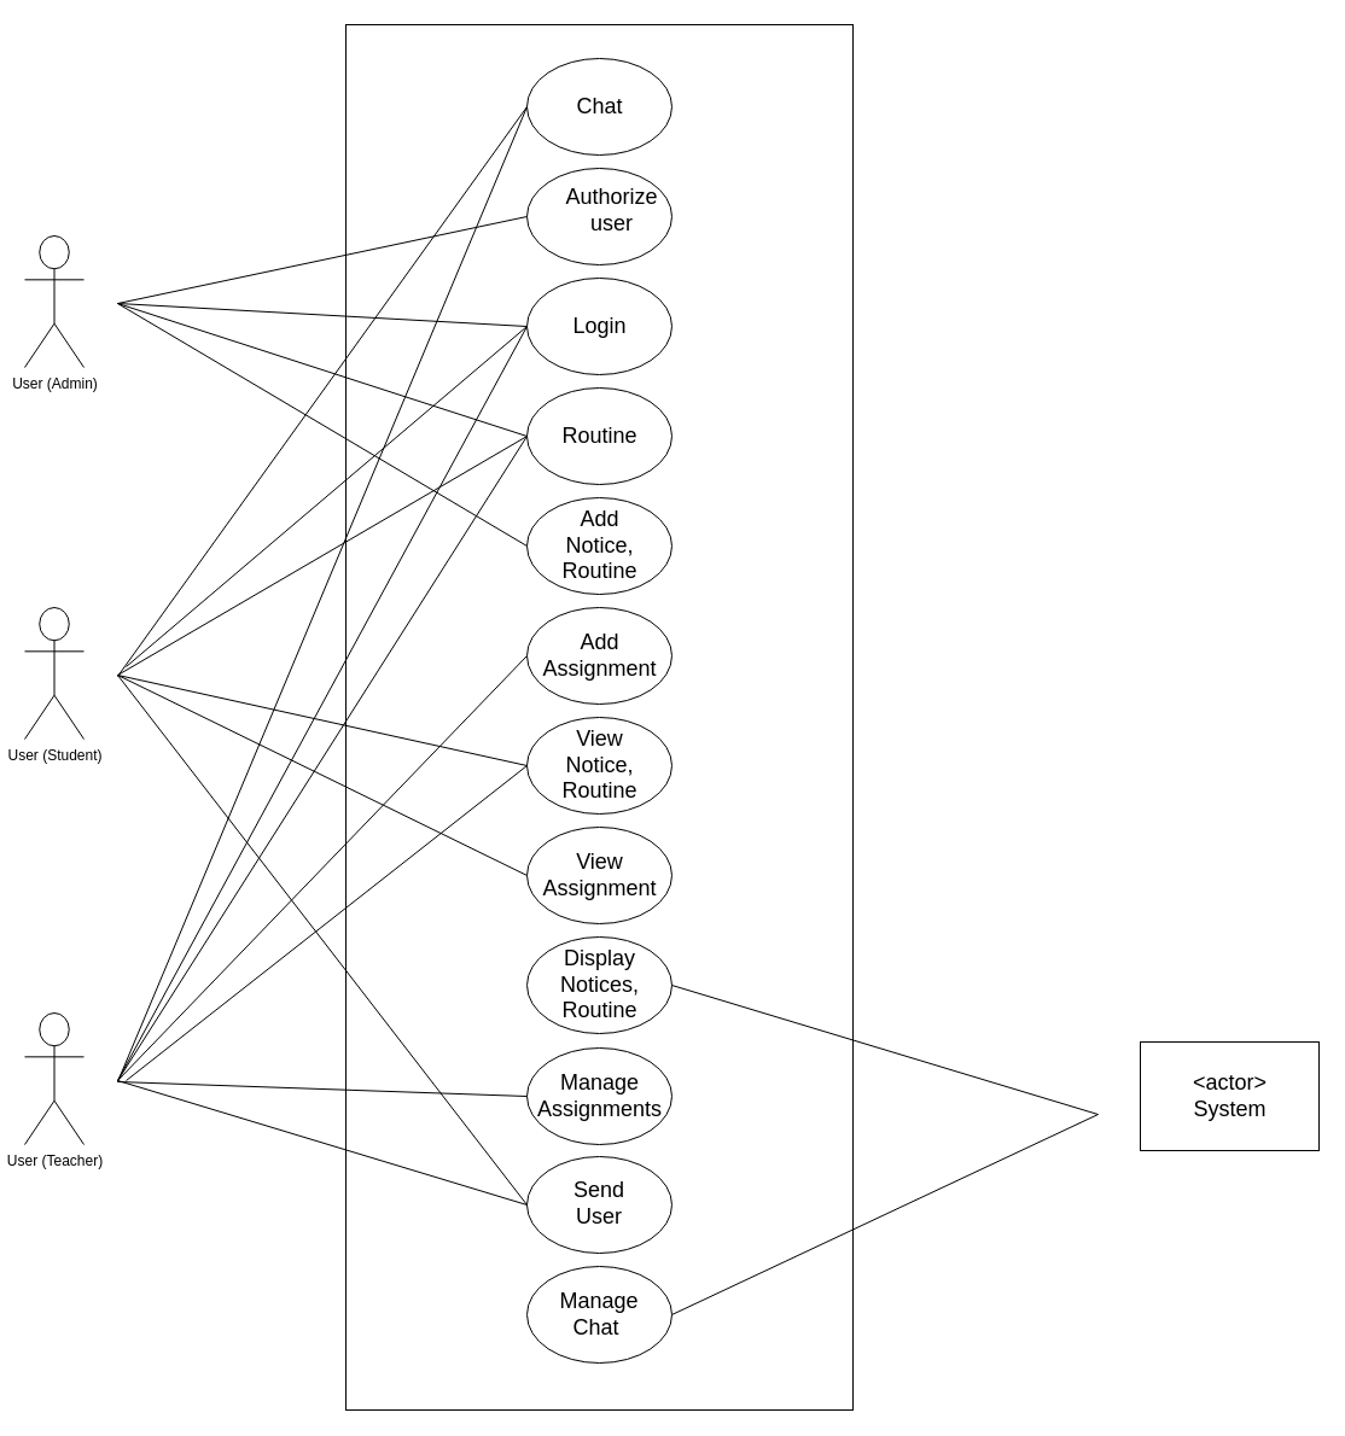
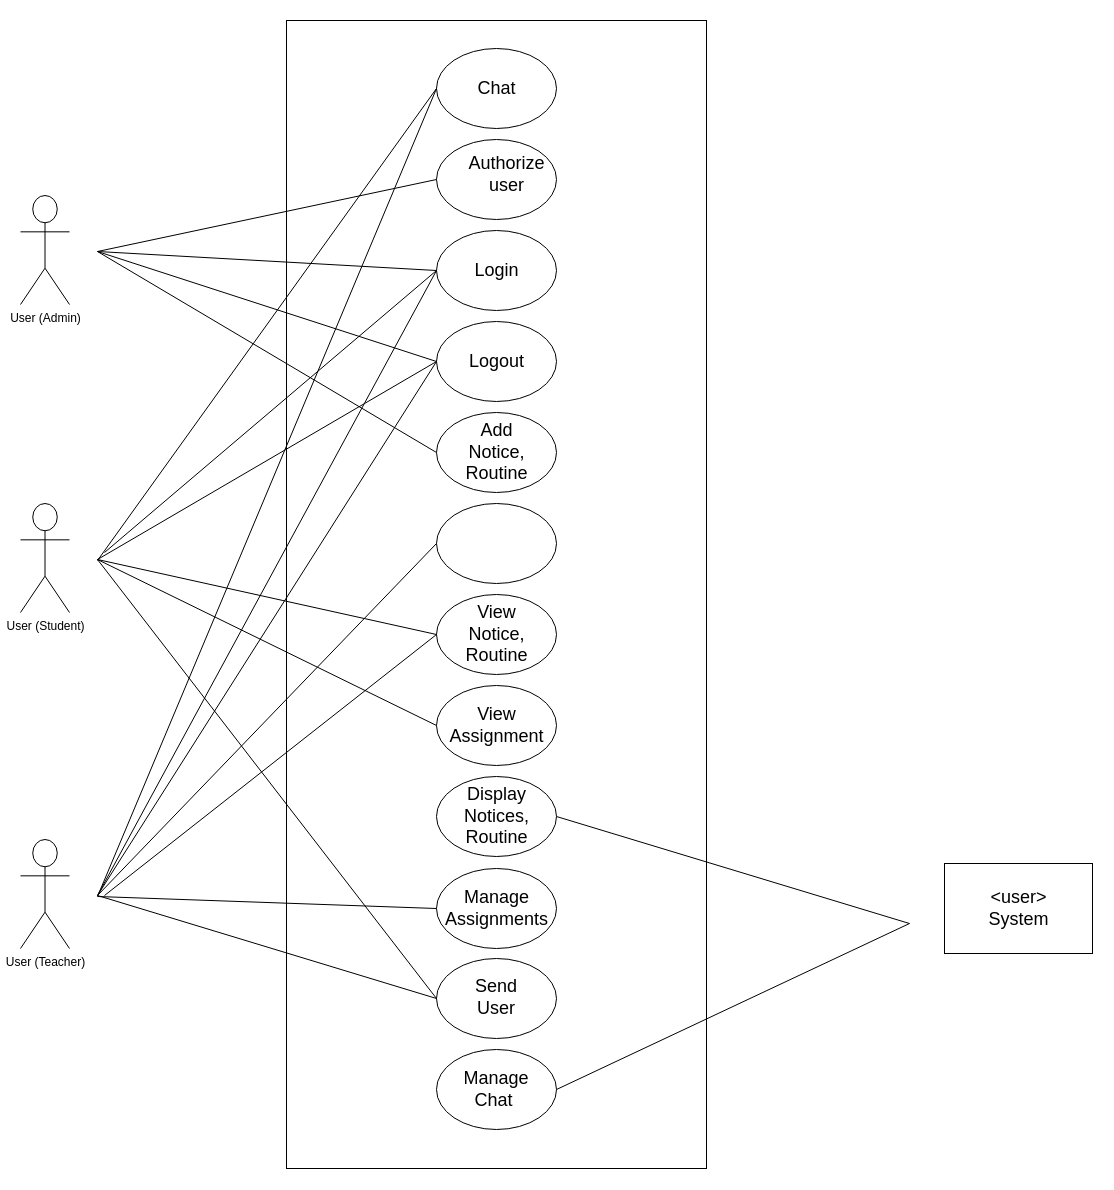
  <mxCell id="0" />
  <mxCell id="1" parent="0" />
  <mxCell id="2" value="" style="rounded=0;whiteSpace=wrap;html=1;" parent="1" vertex="1"><mxGeometry x="286" y="20" width="420" height="1148" as="geometry" /></mxCell>
  <mxCell id="3" value="User (Admin)" style="shape=umlActor;verticalLabelPosition=bottom;verticalAlign=top;html=1;outlineConnect=0;" parent="1" vertex="1"><mxGeometry x="20" y="195" width="49" height="109" as="geometry" /></mxCell>
  <mxCell id="4" value="User (Student)" style="shape=umlActor;verticalLabelPosition=bottom;verticalAlign=top;html=1;outlineConnect=0;" parent="1" vertex="1"><mxGeometry x="20" y="503" width="49" height="109" as="geometry" /></mxCell>
  <mxCell id="5" value="User (Teacher)" style="shape=umlActor;verticalLabelPosition=bottom;verticalAlign=top;html=1;outlineConnect=0;" parent="1" vertex="1"><mxGeometry x="20" y="839" width="49" height="109" as="geometry" /></mxCell>
  <mxCell id="6" value="" style="rounded=0;whiteSpace=wrap;html=1;" parent="1" vertex="1"><mxGeometry x="944" y="863" width="148" height="90" as="geometry" /></mxCell>
- <mxCell id="7" value="&amp;lt;actor&amp;gt;&lt;br style=&quot;font-size: 18px;&quot;&gt;System" style="text;html=1;strokeColor=none;fillColor=none;align=center;verticalAlign=middle;whiteSpace=wrap;rounded=0;fontSize=18;" parent="1" vertex="1"><mxGeometry x="951.5" y="869.5" width="133" height="77" as="geometry" /></mxCell>
+ <mxCell id="7" value="&amp;lt;user&amp;gt;&lt;br style=&quot;font-size: 18px;&quot;&gt;System" style="text;html=1;strokeColor=none;fillColor=none;align=center;verticalAlign=middle;whiteSpace=wrap;rounded=0;fontSize=18;" parent="1" vertex="1"><mxGeometry x="951.5" y="869.5" width="133" height="77" as="geometry" /></mxCell>
  <mxCell id="8" value="" style="ellipse;whiteSpace=wrap;html=1;fontSize=18;" parent="1" vertex="1"><mxGeometry x="436" y="48" width="120" height="80" as="geometry" /></mxCell>
  <mxCell id="9" value="" style="ellipse;whiteSpace=wrap;html=1;fontSize=18;" parent="1" vertex="1"><mxGeometry x="436" y="139" width="120" height="80" as="geometry" /></mxCell>
  <mxCell id="10" value="" style="ellipse;whiteSpace=wrap;html=1;fontSize=18;" parent="1" vertex="1"><mxGeometry x="436" y="230" width="120" height="80" as="geometry" /></mxCell>
  <mxCell id="11" value="" style="ellipse;whiteSpace=wrap;html=1;fontSize=18;" parent="1" vertex="1"><mxGeometry x="436" y="321" width="120" height="80" as="geometry" /></mxCell>
  <mxCell id="12" value="" style="ellipse;whiteSpace=wrap;html=1;fontSize=18;" parent="1" vertex="1"><mxGeometry x="436" y="412" width="120" height="80" as="geometry" /></mxCell>
  <mxCell id="13" value="" style="ellipse;whiteSpace=wrap;html=1;fontSize=18;" parent="1" vertex="1"><mxGeometry x="436" y="503" width="120" height="80" as="geometry" /></mxCell>
  <mxCell id="14" value="" style="ellipse;whiteSpace=wrap;html=1;fontSize=18;" parent="1" vertex="1"><mxGeometry x="436" y="594" width="120" height="80" as="geometry" /></mxCell>
  <mxCell id="15" value="" style="ellipse;whiteSpace=wrap;html=1;fontSize=18;" parent="1" vertex="1"><mxGeometry x="436" y="685" width="120" height="80" as="geometry" /></mxCell>
  <mxCell id="16" value="" style="ellipse;whiteSpace=wrap;html=1;fontSize=18;" parent="1" vertex="1"><mxGeometry x="436" y="776" width="120" height="80" as="geometry" /></mxCell>
  <mxCell id="17" value="" style="ellipse;whiteSpace=wrap;html=1;fontSize=18;" parent="1" vertex="1"><mxGeometry x="436" y="868" width="120" height="80" as="geometry" /></mxCell>
  <mxCell id="18" value="" style="ellipse;whiteSpace=wrap;html=1;fontSize=18;" parent="1" vertex="1"><mxGeometry x="436" y="958" width="120" height="80" as="geometry" /></mxCell>
  <mxCell id="19" value="" style="ellipse;whiteSpace=wrap;html=1;fontSize=18;" parent="1" vertex="1"><mxGeometry x="436" y="1049" width="120" height="80" as="geometry" /></mxCell>
  <mxCell id="20" value="Chat" style="text;html=1;strokeColor=none;fillColor=none;align=center;verticalAlign=middle;whiteSpace=wrap;rounded=0;fontSize=18;" parent="1" vertex="1"><mxGeometry x="450.5" y="63.5" width="91" height="49" as="geometry" /></mxCell>
  <mxCell id="21" value="Authorize user" style="text;html=1;strokeColor=none;fillColor=none;align=center;verticalAlign=middle;whiteSpace=wrap;rounded=0;fontSize=18;" parent="1" vertex="1"><mxGeometry x="460.5" y="149.5" width="91" height="49" as="geometry" /></mxCell>
  <mxCell id="22" value="Login" style="text;html=1;strokeColor=none;fillColor=none;align=center;verticalAlign=middle;whiteSpace=wrap;rounded=0;fontSize=18;" parent="1" vertex="1"><mxGeometry x="450.5" y="245.5" width="91" height="49" as="geometry" /></mxCell>
- <mxCell id="23" value="Routine" style="text;html=1;strokeColor=none;fillColor=none;align=center;verticalAlign=middle;whiteSpace=wrap;rounded=0;fontSize=18;" parent="1" vertex="1"><mxGeometry x="450.5" y="336.5" width="91" height="49" as="geometry" /></mxCell>
+ <mxCell id="23" value="Logout" style="text;html=1;strokeColor=none;fillColor=none;align=center;verticalAlign=middle;whiteSpace=wrap;rounded=0;fontSize=18;" parent="1" vertex="1"><mxGeometry x="450.5" y="336.5" width="91" height="49" as="geometry" /></mxCell>
  <mxCell id="24" value="Add Notice, Routine" style="text;html=1;strokeColor=none;fillColor=none;align=center;verticalAlign=middle;whiteSpace=wrap;rounded=0;fontSize=18;" parent="1" vertex="1"><mxGeometry x="450.5" y="427.5" width="91" height="49" as="geometry" /></mxCell>
- <mxCell id="25" value="Add Assignment" style="text;html=1;strokeColor=none;fillColor=none;align=center;verticalAlign=middle;whiteSpace=wrap;rounded=0;fontSize=18;" parent="1" vertex="1"><mxGeometry x="450.5" y="518.5" width="91" height="49" as="geometry" /></mxCell>
  <mxCell id="26" value="View Notice, Routine" style="text;html=1;strokeColor=none;fillColor=none;align=center;verticalAlign=middle;whiteSpace=wrap;rounded=0;fontSize=18;" parent="1" vertex="1"><mxGeometry x="450.5" y="609.5" width="91" height="49" as="geometry" /></mxCell>
  <mxCell id="27" value="View Assignment" style="text;html=1;strokeColor=none;fillColor=none;align=center;verticalAlign=middle;whiteSpace=wrap;rounded=0;fontSize=18;" parent="1" vertex="1"><mxGeometry x="450.5" y="700.5" width="91" height="49" as="geometry" /></mxCell>
  <mxCell id="28" value="Display Notices, Routine" style="text;html=1;strokeColor=none;fillColor=none;align=center;verticalAlign=middle;whiteSpace=wrap;rounded=0;fontSize=18;" parent="1" vertex="1"><mxGeometry x="450.5" y="791.5" width="91" height="49" as="geometry" /></mxCell>
  <mxCell id="29" value="Manage Assignments" style="text;html=1;strokeColor=none;fillColor=none;align=center;verticalAlign=middle;whiteSpace=wrap;rounded=0;fontSize=18;" parent="1" vertex="1"><mxGeometry x="450.5" y="883.5" width="91" height="49" as="geometry" /></mxCell>
  <mxCell id="30" value="" style="endArrow=none;html=1;fontSize=18;entryX=0;entryY=0.5;entryDx=0;entryDy=0;" parent="1" target="9" edge="1"><mxGeometry width="50" height="50" relative="1" as="geometry"><mxPoint x="97" y="251" as="sourcePoint" /><mxPoint x="826" y="398" as="targetPoint" /></mxGeometry></mxCell>
  <mxCell id="31" value="" style="endArrow=none;html=1;fontSize=18;entryX=0;entryY=0.5;entryDx=0;entryDy=0;" parent="1" target="12" edge="1"><mxGeometry width="50" height="50" relative="1" as="geometry"><mxPoint x="97" y="251" as="sourcePoint" /><mxPoint x="154" y="279" as="targetPoint" /></mxGeometry></mxCell>
  <mxCell id="32" value="" style="endArrow=none;html=1;fontSize=18;entryX=0;entryY=0.5;entryDx=0;entryDy=0;" parent="1" target="8" edge="1"><mxGeometry width="50" height="50" relative="1" as="geometry"><mxPoint x="97" y="560" as="sourcePoint" /><mxPoint x="126" y="510" as="targetPoint" /></mxGeometry></mxCell>
  <mxCell id="33" value="" style="endArrow=none;html=1;fontSize=18;entryX=0;entryY=0.5;entryDx=0;entryDy=0;" parent="1" target="10" edge="1"><mxGeometry width="50" height="50" relative="1" as="geometry"><mxPoint x="104" y="552" as="sourcePoint" /><mxPoint x="356" y="398" as="targetPoint" /></mxGeometry></mxCell>
  <mxCell id="34" value="" style="endArrow=none;html=1;fontSize=18;entryX=0;entryY=0.5;entryDx=0;entryDy=0;" parent="1" target="11" edge="1"><mxGeometry width="50" height="50" relative="1" as="geometry"><mxPoint x="97" y="559" as="sourcePoint" /><mxPoint x="203" y="524" as="targetPoint" /></mxGeometry></mxCell>
  <mxCell id="35" value="" style="endArrow=none;html=1;fontSize=18;entryX=0;entryY=0.5;entryDx=0;entryDy=0;" parent="1" target="14" edge="1"><mxGeometry width="50" height="50" relative="1" as="geometry"><mxPoint x="97" y="559" as="sourcePoint" /><mxPoint x="266" y="566" as="targetPoint" /></mxGeometry></mxCell>
  <mxCell id="36" value="" style="endArrow=none;html=1;fontSize=18;entryX=0;entryY=0.5;entryDx=0;entryDy=0;" parent="1" target="15" edge="1"><mxGeometry width="50" height="50" relative="1" as="geometry"><mxPoint x="97" y="559" as="sourcePoint" /><mxPoint x="224" y="622" as="targetPoint" /></mxGeometry></mxCell>
  <mxCell id="37" value="Send User" style="text;html=1;strokeColor=none;fillColor=none;align=center;verticalAlign=middle;whiteSpace=wrap;rounded=0;fontSize=18;" parent="1" vertex="1"><mxGeometry x="454" y="972" width="84" height="49" as="geometry" /></mxCell>
  <mxCell id="38" value="Manage Chat&amp;nbsp;" style="text;html=1;strokeColor=none;fillColor=none;align=center;verticalAlign=middle;whiteSpace=wrap;rounded=0;fontSize=18;" parent="1" vertex="1"><mxGeometry x="454" y="1064.5" width="84" height="49" as="geometry" /></mxCell>
  <mxCell id="39" value="" style="endArrow=none;html=1;fontSize=18;entryX=0;entryY=0.5;entryDx=0;entryDy=0;" parent="1" target="10" edge="1"><mxGeometry width="50" height="50" relative="1" as="geometry"><mxPoint x="97" y="251" as="sourcePoint" /><mxPoint x="917" y="391" as="targetPoint" /></mxGeometry></mxCell>
  <mxCell id="40" value="" style="endArrow=none;html=1;fontSize=18;entryX=0;entryY=0.5;entryDx=0;entryDy=0;" parent="1" target="11" edge="1"><mxGeometry width="50" height="50" relative="1" as="geometry"><mxPoint x="97" y="251" as="sourcePoint" /><mxPoint x="217" y="335" as="targetPoint" /></mxGeometry></mxCell>
  <mxCell id="41" value="" style="endArrow=none;html=1;fontSize=18;entryX=0;entryY=0.5;entryDx=0;entryDy=0;" parent="1" target="8" edge="1"><mxGeometry width="50" height="50" relative="1" as="geometry"><mxPoint x="97" y="896" as="sourcePoint" /><mxPoint x="147" y="846" as="targetPoint" /></mxGeometry></mxCell>
  <mxCell id="42" value="" style="endArrow=none;html=1;fontSize=18;entryX=0;entryY=0.5;entryDx=0;entryDy=0;" parent="1" target="11" edge="1"><mxGeometry width="50" height="50" relative="1" as="geometry"><mxPoint x="97" y="895" as="sourcePoint" /><mxPoint x="917" y="496" as="targetPoint" /></mxGeometry></mxCell>
  <mxCell id="43" value="" style="endArrow=none;html=1;fontSize=18;entryX=0;entryY=0.5;entryDx=0;entryDy=0;" parent="1" target="13" edge="1"><mxGeometry width="50" height="50" relative="1" as="geometry"><mxPoint x="97" y="895" as="sourcePoint" /><mxPoint x="230" y="853" as="targetPoint" /></mxGeometry></mxCell>
  <mxCell id="44" value="" style="endArrow=none;html=1;fontSize=18;entryX=0;entryY=0.5;entryDx=0;entryDy=0;" parent="1" target="17" edge="1"><mxGeometry width="50" height="50" relative="1" as="geometry"><mxPoint x="97" y="896" as="sourcePoint" /><mxPoint x="196" y="846" as="targetPoint" /></mxGeometry></mxCell>
  <mxCell id="45" value="" style="endArrow=none;html=1;fontSize=18;entryX=0;entryY=0.5;entryDx=0;entryDy=0;" parent="1" target="18" edge="1"><mxGeometry width="50" height="50" relative="1" as="geometry"><mxPoint x="97" y="559" as="sourcePoint" /><mxPoint x="433" y="993" as="targetPoint" /></mxGeometry></mxCell>
  <mxCell id="46" value="" style="endArrow=none;html=1;fontSize=18;entryX=0;entryY=0.5;entryDx=0;entryDy=0;" parent="1" target="18" edge="1"><mxGeometry width="50" height="50" relative="1" as="geometry"><mxPoint x="97" y="895" as="sourcePoint" /><mxPoint x="266" y="993" as="targetPoint" /></mxGeometry></mxCell>
  <mxCell id="47" value="" style="endArrow=none;html=1;fontSize=18;entryX=0;entryY=0.5;entryDx=0;entryDy=0;" parent="1" target="10" edge="1"><mxGeometry width="50" height="50" relative="1" as="geometry"><mxPoint x="97" y="895" as="sourcePoint" /><mxPoint x="196" y="349" as="targetPoint" /></mxGeometry></mxCell>
  <mxCell id="48" value="" style="endArrow=none;html=1;fontSize=18;entryX=0;entryY=0.5;entryDx=0;entryDy=0;" parent="1" target="14" edge="1"><mxGeometry width="50" height="50" relative="1" as="geometry"><mxPoint x="104" y="895" as="sourcePoint" /><mxPoint x="364" y="804" as="targetPoint" /></mxGeometry></mxCell>
  <mxCell id="49" value="" style="endArrow=none;html=1;fontSize=18;exitX=1;exitY=0.5;exitDx=0;exitDy=0;" parent="1" source="16" edge="1"><mxGeometry width="50" height="50" relative="1" as="geometry"><mxPoint x="839" y="609" as="sourcePoint" /><mxPoint x="909" y="923" as="targetPoint" /></mxGeometry></mxCell>
  <mxCell id="50" value="" style="endArrow=none;html=1;fontSize=18;exitX=1;exitY=0.5;exitDx=0;exitDy=0;" parent="1" source="19" edge="1"><mxGeometry width="50" height="50" relative="1" as="geometry"><mxPoint x="825" y="1022" as="sourcePoint" /><mxPoint x="909" y="923" as="targetPoint" /></mxGeometry></mxCell>
